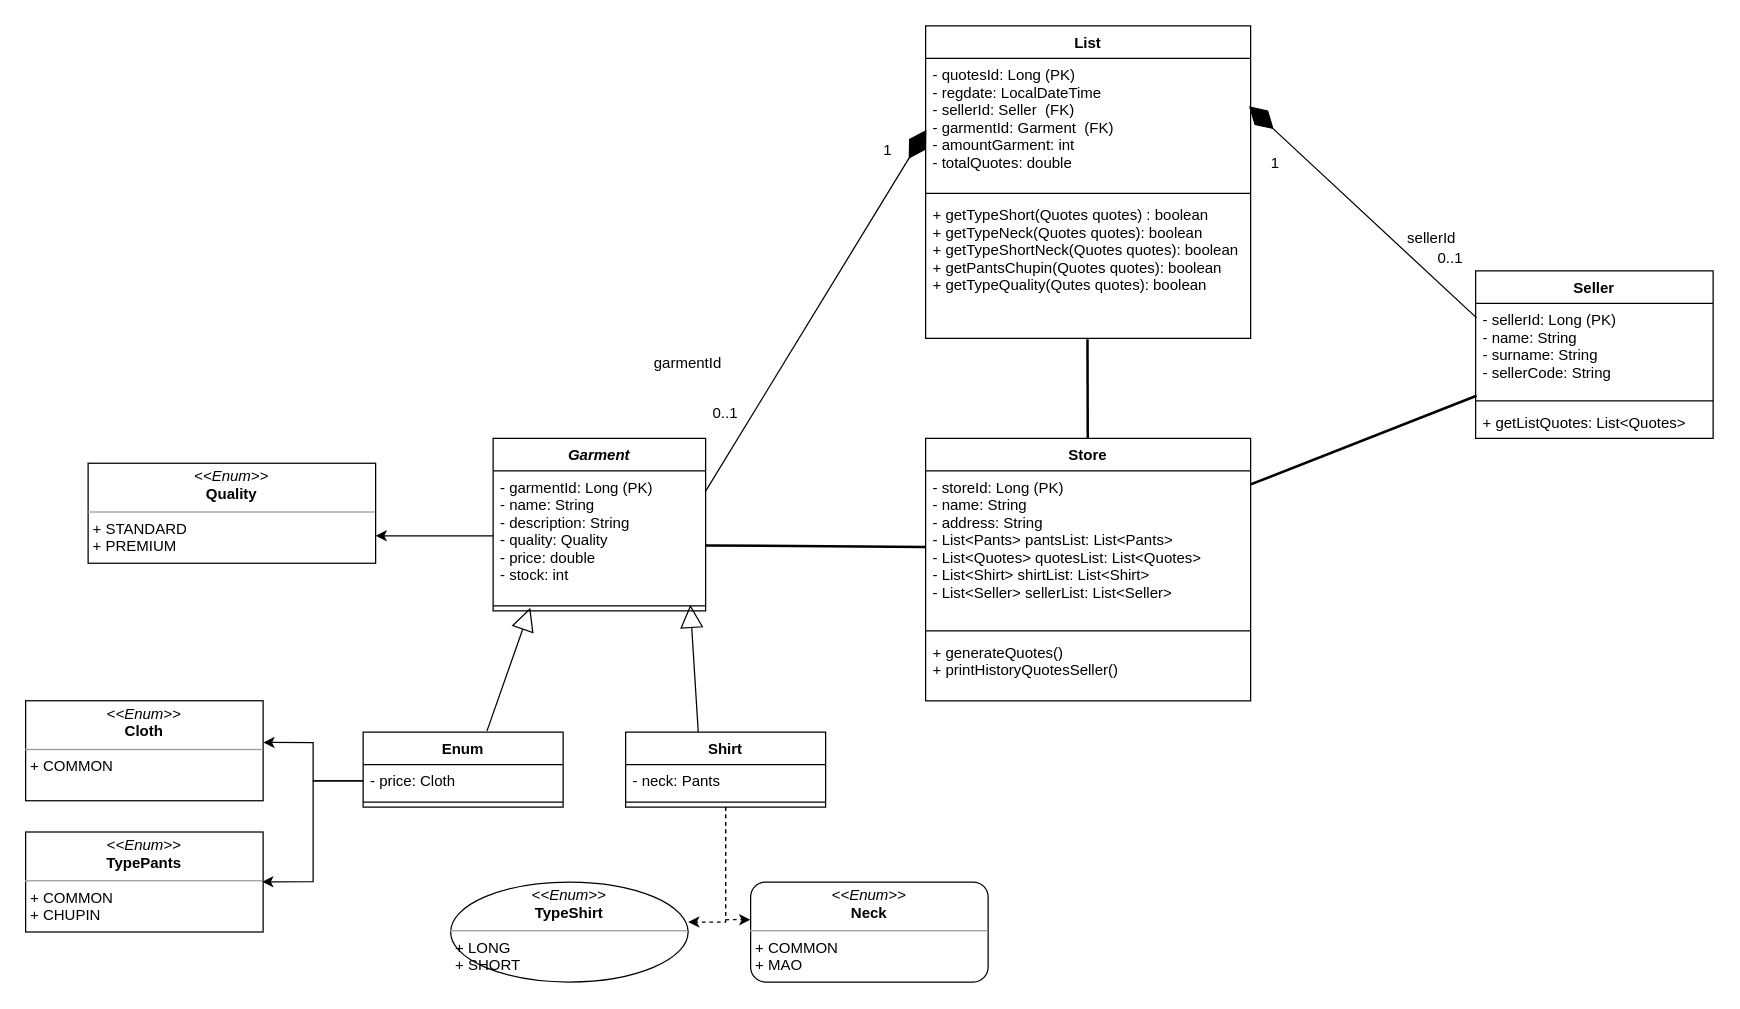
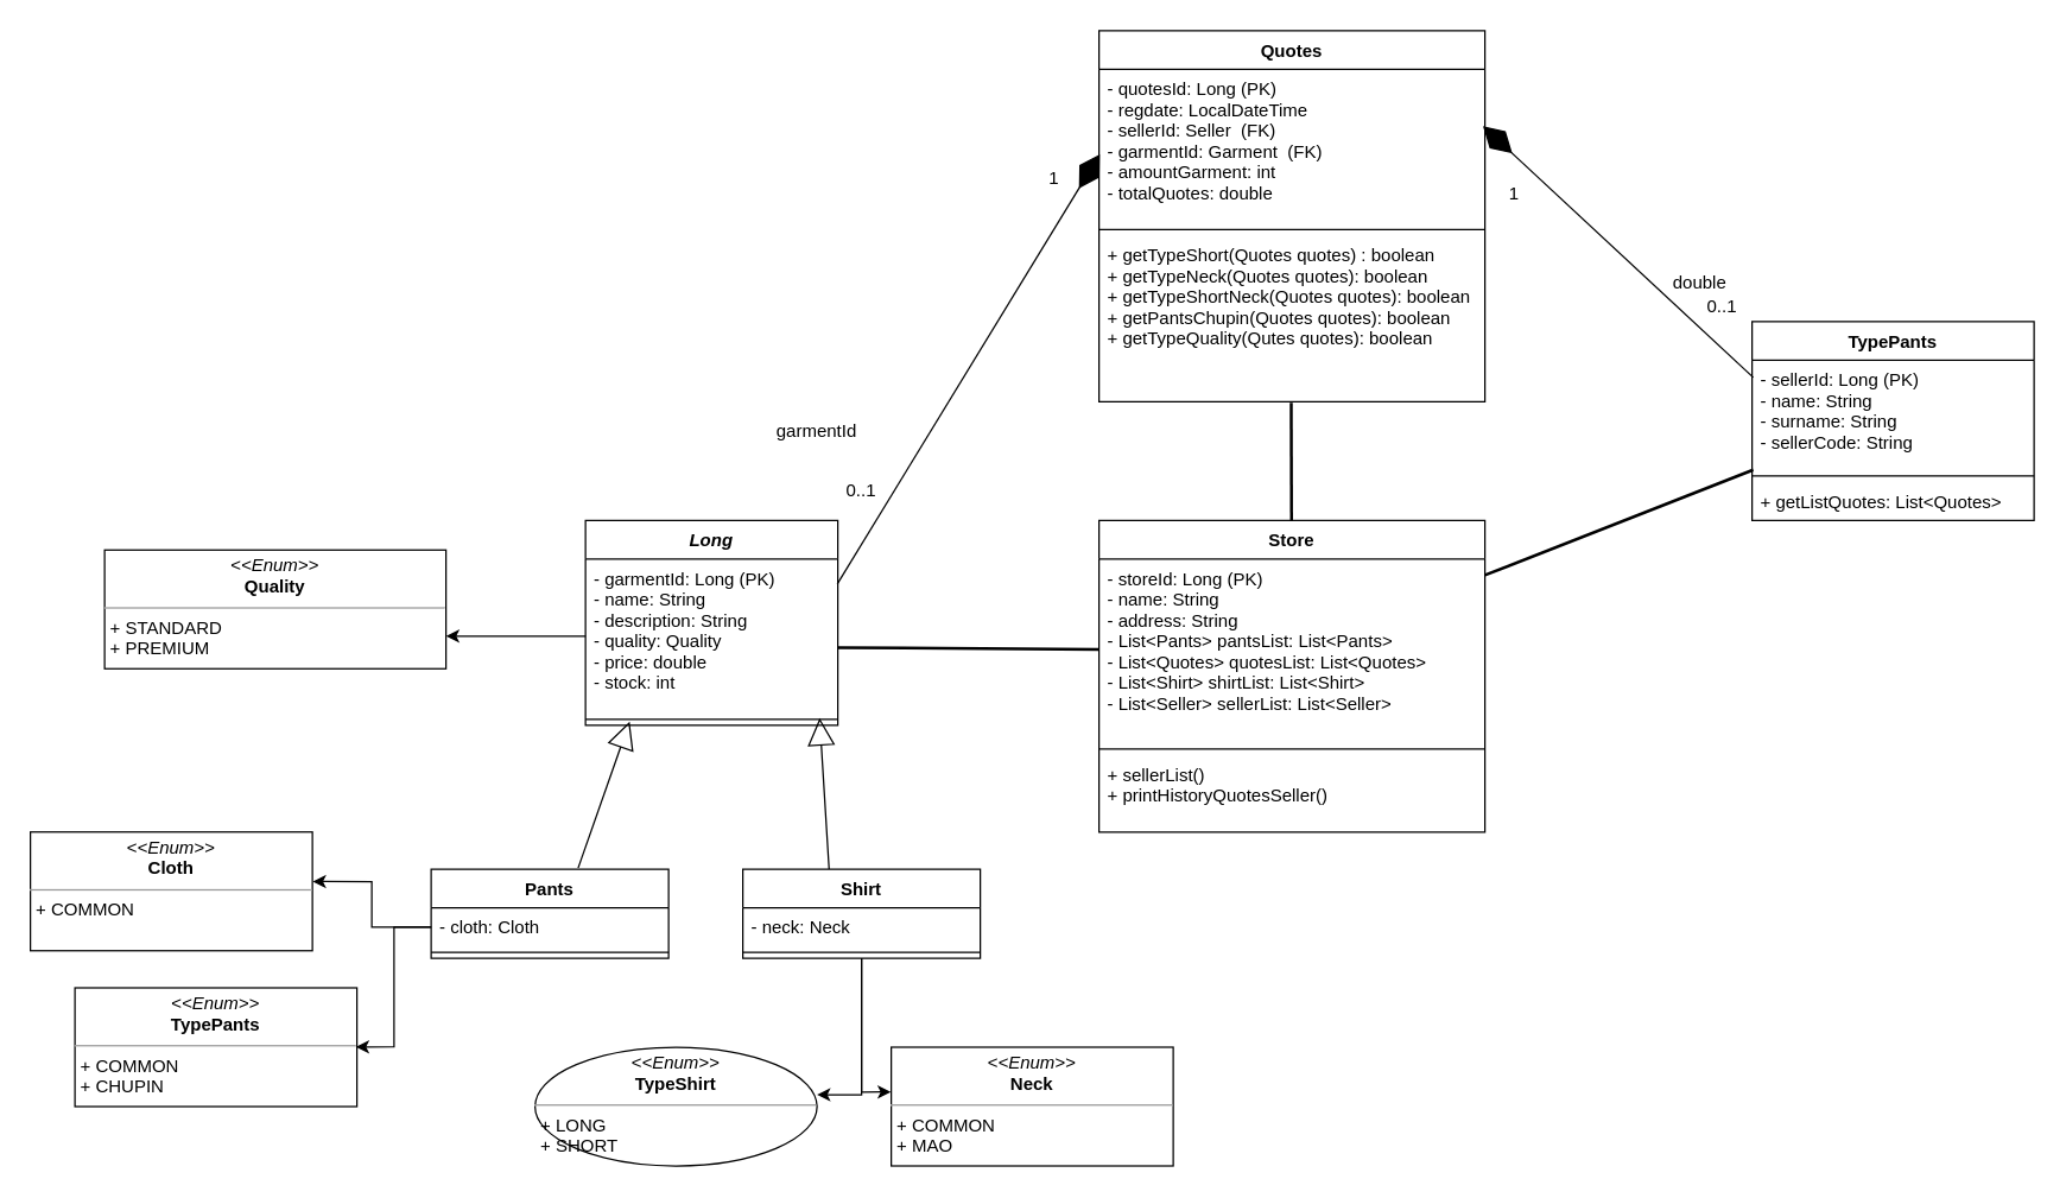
  <mxCell id="0" />
  <mxCell id="1" parent="0" />
- <mxCell id="2" value="Garment" style="swimlane;fontStyle=3;align=center;verticalAlign=top;childLayout=stackLayout;horizontal=1;startSize=26;horizontalStack=0;resizeParent=1;resizeParentMax=0;resizeLast=0;collapsible=1;marginBottom=0;" parent="1" vertex="1"><mxGeometry x="394" y="350" width="170" height="138" as="geometry" /></mxCell>
+ <mxCell id="2" value="Long" style="swimlane;fontStyle=3;align=center;verticalAlign=top;childLayout=stackLayout;horizontal=1;startSize=26;horizontalStack=0;resizeParent=1;resizeParentMax=0;resizeLast=0;collapsible=1;marginBottom=0;" parent="1" vertex="1"><mxGeometry x="394" y="350" width="170" height="138" as="geometry" /></mxCell>
  <mxCell id="3" value="- garmentId: Long (PK)&#10;- name: String&#10;- description: String&#10;- quality: Quality&#10;- price: double&#10;- stock: int" style="text;strokeColor=none;fillColor=none;align=left;verticalAlign=top;spacingLeft=4;spacingRight=4;overflow=hidden;rotatable=0;points=[[0,0.5],[1,0.5]];portConstraint=eastwest;" parent="2" vertex="1"><mxGeometry y="26" width="170" height="104" as="geometry" /></mxCell>
  <mxCell id="4" value="" style="line;strokeWidth=1;fillColor=none;align=left;verticalAlign=middle;spacingTop=-1;spacingLeft=3;spacingRight=3;rotatable=0;labelPosition=right;points=[];portConstraint=eastwest;" parent="2" vertex="1"><mxGeometry y="130" width="170" height="8" as="geometry" /></mxCell>
  <mxCell id="5" value="&lt;p style=&quot;margin: 0px ; margin-top: 4px ; text-align: center&quot;&gt;&lt;i&gt;&amp;lt;&amp;lt;Enum&amp;gt;&amp;gt;&lt;/i&gt;&lt;br&gt;&lt;b&gt;Quality&lt;/b&gt;&lt;/p&gt;&lt;hr size=&quot;1&quot;&gt;&lt;p style=&quot;margin: 0px ; margin-left: 4px&quot;&gt;+ STANDARD&lt;br&gt;+ PREMIUM&lt;/p&gt;" style="verticalAlign=top;align=left;overflow=fill;fontSize=12;fontFamily=Helvetica;html=1;" parent="1" vertex="1"><mxGeometry x="70" y="370" width="230" height="80" as="geometry" /></mxCell>
- <mxCell id="6" value="Enum" style="swimlane;fontStyle=1;align=center;verticalAlign=top;childLayout=stackLayout;horizontal=1;startSize=26;horizontalStack=0;resizeParent=1;resizeParentMax=0;resizeLast=0;collapsible=1;marginBottom=0;" parent="1" vertex="1"><mxGeometry x="290" y="585" width="160" height="60" as="geometry" /></mxCell>
- <mxCell id="7" value="- price: Cloth" style="text;strokeColor=none;fillColor=none;align=left;verticalAlign=top;spacingLeft=4;spacingRight=4;overflow=hidden;rotatable=0;points=[[0,0.5],[1,0.5]];portConstraint=eastwest;" parent="6" vertex="1"><mxGeometry y="26" width="160" height="26" as="geometry" /></mxCell>
+ <mxCell id="6" value="Pants" style="swimlane;fontStyle=1;align=center;verticalAlign=top;childLayout=stackLayout;horizontal=1;startSize=26;horizontalStack=0;resizeParent=1;resizeParentMax=0;resizeLast=0;collapsible=1;marginBottom=0;" parent="1" vertex="1"><mxGeometry x="290" y="585" width="160" height="60" as="geometry" /></mxCell>
+ <mxCell id="7" value="- cloth: Cloth" style="text;strokeColor=none;fillColor=none;align=left;verticalAlign=top;spacingLeft=4;spacingRight=4;overflow=hidden;rotatable=0;points=[[0,0.5],[1,0.5]];portConstraint=eastwest;" parent="6" vertex="1"><mxGeometry y="26" width="160" height="26" as="geometry" /></mxCell>
  <mxCell id="8" value="" style="line;strokeWidth=1;fillColor=none;align=left;verticalAlign=middle;spacingTop=-1;spacingLeft=3;spacingRight=3;rotatable=0;labelPosition=right;points=[];portConstraint=eastwest;" parent="6" vertex="1"><mxGeometry y="52" width="160" height="8" as="geometry" /></mxCell>
- <mxCell id="9" style="edgeStyle=orthogonalEdgeStyle;rounded=0;orthogonalLoop=1;jettySize=auto;html=1;entryX=-0.001;entryY=0.377;entryDx=0;entryDy=0;entryPerimeter=0;dashed=1;" parent="1" source="11" target="16" edge="1"><mxGeometry relative="1" as="geometry" /></mxCell>
- <mxCell id="10" style="edgeStyle=orthogonalEdgeStyle;rounded=0;orthogonalLoop=1;jettySize=auto;html=1;entryX=1;entryY=0.4;entryDx=0;entryDy=0;entryPerimeter=0;dashed=1;" edge="1" parent="1" source="11" target="25"><mxGeometry relative="1" as="geometry" /></mxCell>
+ <mxCell id="9" style="edgeStyle=orthogonalEdgeStyle;rounded=0;orthogonalLoop=1;jettySize=auto;html=1;entryX=-0.001;entryY=0.377;entryDx=0;entryDy=0;entryPerimeter=0;" parent="1" source="11" target="16" edge="1"><mxGeometry relative="1" as="geometry" /></mxCell>
+ <mxCell id="10" style="edgeStyle=orthogonalEdgeStyle;rounded=0;orthogonalLoop=1;jettySize=auto;html=1;entryX=1;entryY=0.4;entryDx=0;entryDy=0;entryPerimeter=0;" edge="1" parent="1" source="11" target="25"><mxGeometry relative="1" as="geometry" /></mxCell>
  <mxCell id="11" value="Shirt" style="swimlane;fontStyle=1;align=center;verticalAlign=top;childLayout=stackLayout;horizontal=1;startSize=26;horizontalStack=0;resizeParent=1;resizeParentMax=0;resizeLast=0;collapsible=1;marginBottom=0;" parent="1" vertex="1"><mxGeometry x="500" y="585" width="160" height="60" as="geometry" /></mxCell>
- <mxCell id="12" value="- neck: Pants" style="text;strokeColor=none;fillColor=none;align=left;verticalAlign=top;spacingLeft=4;spacingRight=4;overflow=hidden;rotatable=0;points=[[0,0.5],[1,0.5]];portConstraint=eastwest;" parent="11" vertex="1"><mxGeometry y="26" width="160" height="26" as="geometry" /></mxCell>
+ <mxCell id="12" value="- neck: Neck" style="text;strokeColor=none;fillColor=none;align=left;verticalAlign=top;spacingLeft=4;spacingRight=4;overflow=hidden;rotatable=0;points=[[0,0.5],[1,0.5]];portConstraint=eastwest;" parent="11" vertex="1"><mxGeometry y="26" width="160" height="26" as="geometry" /></mxCell>
  <mxCell id="13" value="" style="line;strokeWidth=1;fillColor=none;align=left;verticalAlign=middle;spacingTop=-1;spacingLeft=3;spacingRight=3;rotatable=0;labelPosition=right;points=[];portConstraint=eastwest;" parent="11" vertex="1"><mxGeometry y="52" width="160" height="8" as="geometry" /></mxCell>
  <mxCell id="14" value="" style="endArrow=block;endSize=16;endFill=0;html=1;exitX=0.619;exitY=-0.012;exitDx=0;exitDy=0;exitPerimeter=0;entryX=0.175;entryY=0.696;entryDx=0;entryDy=0;entryPerimeter=0;" parent="1" source="6" edge="1" target="4"><mxGeometry x="0.066" y="-13" width="160" relative="1" as="geometry"><mxPoint x="334" y="780" as="sourcePoint" /><mxPoint x="400" y="490" as="targetPoint" /><mxPoint x="1" as="offset" /></mxGeometry></mxCell>
  <mxCell id="15" value="" style="endArrow=block;endSize=16;endFill=0;html=1;exitX=0.363;exitY=0;exitDx=0;exitDy=0;exitPerimeter=0;entryX=0.928;entryY=0.411;entryDx=0;entryDy=0;entryPerimeter=0;" parent="1" source="11" edge="1" target="4"><mxGeometry width="160" relative="1" as="geometry"><mxPoint x="420" y="590" as="sourcePoint" /><mxPoint x="500" y="490" as="targetPoint" /></mxGeometry></mxCell>
- <mxCell id="16" value="&lt;p style=&quot;margin: 0px ; margin-top: 4px ; text-align: center&quot;&gt;&lt;i&gt;&amp;lt;&amp;lt;Enum&amp;gt;&amp;gt;&lt;/i&gt;&lt;br&gt;&lt;b&gt;Neck&lt;/b&gt;&lt;/p&gt;&lt;hr size=&quot;1&quot;&gt;&lt;p style=&quot;margin: 0px ; margin-left: 4px&quot;&gt;+ COMMON&lt;br&gt;+ MAO&lt;/p&gt;" style="verticalAlign=top;align=left;overflow=fill;fontSize=12;fontFamily=Helvetica;html=1;rounded=1;" parent="1" vertex="1"><mxGeometry x="600" y="705" width="190" height="80" as="geometry" /></mxCell>
+ <mxCell id="16" value="&lt;p style=&quot;margin: 0px ; margin-top: 4px ; text-align: center&quot;&gt;&lt;i&gt;&amp;lt;&amp;lt;Enum&amp;gt;&amp;gt;&lt;/i&gt;&lt;br&gt;&lt;b&gt;Neck&lt;/b&gt;&lt;/p&gt;&lt;hr size=&quot;1&quot;&gt;&lt;p style=&quot;margin: 0px ; margin-left: 4px&quot;&gt;+ COMMON&lt;br&gt;+ MAO&lt;/p&gt;" style="verticalAlign=top;align=left;overflow=fill;fontSize=12;fontFamily=Helvetica;html=1;" parent="1" vertex="1"><mxGeometry x="600" y="705" width="190" height="80" as="geometry" /></mxCell>
  <mxCell id="17" value="&lt;p style=&quot;margin: 0px ; margin-top: 4px ; text-align: center&quot;&gt;&lt;i&gt;&amp;lt;&amp;lt;Enum&amp;gt;&amp;gt;&lt;/i&gt;&lt;br&gt;&lt;b&gt;Cloth&lt;/b&gt;&lt;/p&gt;&lt;hr size=&quot;1&quot;&gt;&lt;p style=&quot;margin: 0px ; margin-left: 4px&quot;&gt;+ COMMON&lt;br&gt;&lt;/p&gt;" style="verticalAlign=top;align=left;overflow=fill;fontSize=12;fontFamily=Helvetica;html=1;" parent="1" vertex="1"><mxGeometry x="20" y="560" width="190" height="80" as="geometry" /></mxCell>
  <mxCell id="18" style="edgeStyle=orthogonalEdgeStyle;rounded=0;orthogonalLoop=1;jettySize=auto;html=1;entryX=1.001;entryY=0.417;entryDx=0;entryDy=0;entryPerimeter=0;" parent="1" source="7" target="17" edge="1"><mxGeometry relative="1" as="geometry" /></mxCell>
- <mxCell id="19" value="Seller" style="swimlane;fontStyle=1;align=center;verticalAlign=top;childLayout=stackLayout;horizontal=1;startSize=26;horizontalStack=0;resizeParent=1;resizeParentMax=0;resizeLast=0;collapsible=1;marginBottom=0;" parent="1" vertex="1"><mxGeometry x="1180" y="216" width="190" height="134" as="geometry" /></mxCell>
+ <mxCell id="19" value="TypePants" style="swimlane;fontStyle=1;align=center;verticalAlign=top;childLayout=stackLayout;horizontal=1;startSize=26;horizontalStack=0;resizeParent=1;resizeParentMax=0;resizeLast=0;collapsible=1;marginBottom=0;" parent="1" vertex="1"><mxGeometry x="1180" y="216" width="190" height="134" as="geometry" /></mxCell>
  <mxCell id="20" value="- sellerId: Long (PK)&#10;- name: String&#10;- surname: String&#10;- sellerCode: String" style="text;strokeColor=none;fillColor=none;align=left;verticalAlign=top;spacingLeft=4;spacingRight=4;overflow=hidden;rotatable=0;points=[[0,0.5],[1,0.5]];portConstraint=eastwest;" parent="19" vertex="1"><mxGeometry y="26" width="190" height="74" as="geometry" /></mxCell>
  <mxCell id="21" value="" style="line;strokeWidth=1;fillColor=none;align=left;verticalAlign=middle;spacingTop=-1;spacingLeft=3;spacingRight=3;rotatable=0;labelPosition=right;points=[];portConstraint=eastwest;" parent="19" vertex="1"><mxGeometry y="100" width="190" height="8" as="geometry" /></mxCell>
  <mxCell id="22" value="+ getListQuotes: List&lt;Quotes&gt;" style="text;strokeColor=none;fillColor=none;align=left;verticalAlign=top;spacingLeft=4;spacingRight=4;overflow=hidden;rotatable=0;points=[[0,0.5],[1,0.5]];portConstraint=eastwest;" parent="19" vertex="1"><mxGeometry y="108" width="190" height="26" as="geometry" /></mxCell>
- <mxCell id="23" value="&lt;p style=&quot;margin: 0px ; margin-top: 4px ; text-align: center&quot;&gt;&lt;i&gt;&amp;lt;&amp;lt;Enum&amp;gt;&amp;gt;&lt;/i&gt;&lt;br&gt;&lt;b&gt;TypePants&lt;/b&gt;&lt;/p&gt;&lt;hr size=&quot;1&quot;&gt;&lt;p style=&quot;margin: 0px ; margin-left: 4px&quot;&gt;+ COMMON&lt;br&gt;&lt;/p&gt;&lt;p style=&quot;margin: 0px ; margin-left: 4px&quot;&gt;+ CHUPIN&lt;/p&gt;" style="verticalAlign=top;align=left;overflow=fill;fontSize=12;fontFamily=Helvetica;html=1;" parent="1" vertex="1"><mxGeometry x="20" y="665" width="190" height="80" as="geometry" /></mxCell>
+ <mxCell id="23" value="&lt;p style=&quot;margin: 0px ; margin-top: 4px ; text-align: center&quot;&gt;&lt;i&gt;&amp;lt;&amp;lt;Enum&amp;gt;&amp;gt;&lt;/i&gt;&lt;br&gt;&lt;b&gt;TypePants&lt;/b&gt;&lt;/p&gt;&lt;hr size=&quot;1&quot;&gt;&lt;p style=&quot;margin: 0px ; margin-left: 4px&quot;&gt;+ COMMON&lt;br&gt;&lt;/p&gt;&lt;p style=&quot;margin: 0px ; margin-left: 4px&quot;&gt;+ CHUPIN&lt;/p&gt;" style="verticalAlign=top;align=left;overflow=fill;fontSize=12;fontFamily=Helvetica;html=1;" parent="1" vertex="1"><mxGeometry x="50" y="665" width="190" height="80" as="geometry" /></mxCell>
  <mxCell id="24" style="edgeStyle=orthogonalEdgeStyle;rounded=0;orthogonalLoop=1;jettySize=auto;html=1;entryX=0.996;entryY=0.498;entryDx=0;entryDy=0;entryPerimeter=0;" parent="1" source="7" target="23" edge="1"><mxGeometry relative="1" as="geometry" /></mxCell>
  <mxCell id="25" value="&lt;p style=&quot;margin: 0px ; margin-top: 4px ; text-align: center&quot;&gt;&lt;i&gt;&amp;lt;&amp;lt;Enum&amp;gt;&amp;gt;&lt;/i&gt;&lt;br&gt;&lt;b&gt;TypeShirt&lt;/b&gt;&lt;/p&gt;&lt;hr size=&quot;1&quot;&gt;&lt;p style=&quot;margin: 0px ; margin-left: 4px&quot;&gt;+ LONG&lt;br&gt;+ SHORT&lt;/p&gt;" style="ellipse;verticalAlign=top;align=left;overflow=fill;fontSize=12;fontFamily=Helvetica;html=1;" parent="1" vertex="1"><mxGeometry x="360" y="705" width="190" height="80" as="geometry" /></mxCell>
  <mxCell id="26" style="edgeStyle=orthogonalEdgeStyle;rounded=0;orthogonalLoop=1;jettySize=auto;html=1;entryX=1;entryY=0.725;entryDx=0;entryDy=0;entryPerimeter=0;" edge="1" parent="1" source="3" target="5"><mxGeometry relative="1" as="geometry" /></mxCell>
  <mxCell id="27" value="" style="endArrow=diamondThin;endFill=1;endSize=24;html=1;exitX=0.998;exitY=0.163;exitDx=0;exitDy=0;exitPerimeter=0;entryX=0.002;entryY=0.551;entryDx=0;entryDy=0;entryPerimeter=0;" edge="1" parent="1" source="3" target="36"><mxGeometry width="160" relative="1" as="geometry"><mxPoint x="800" y="130" as="sourcePoint" /><mxPoint x="720.22" y="154.76" as="targetPoint" /></mxGeometry></mxCell>
  <mxCell id="28" value="" style="endArrow=diamondThin;endFill=1;endSize=24;html=1;exitX=0.004;exitY=0.158;exitDx=0;exitDy=0;exitPerimeter=0;entryX=0.995;entryY=0.369;entryDx=0;entryDy=0;entryPerimeter=0;" edge="1" parent="1" source="20" target="36"><mxGeometry width="160" relative="1" as="geometry"><mxPoint x="870" y="130" as="sourcePoint" /><mxPoint x="939.78" y="133.232" as="targetPoint" /></mxGeometry></mxCell>
  <mxCell id="29" value="0..1" style="text;html=1;strokeColor=none;fillColor=none;align=center;verticalAlign=middle;whiteSpace=wrap;rounded=0;" vertex="1" parent="1"><mxGeometry x="560" y="320" width="40" height="20" as="geometry" /></mxCell>
  <mxCell id="30" value="1" style="text;html=1;strokeColor=none;fillColor=none;align=center;verticalAlign=middle;whiteSpace=wrap;rounded=0;" vertex="1" parent="1"><mxGeometry x="690" y="110" width="40" height="20" as="geometry" /></mxCell>
  <mxCell id="31" value="garmentId" style="text;html=1;strokeColor=none;fillColor=none;align=center;verticalAlign=middle;whiteSpace=wrap;rounded=0;" vertex="1" parent="1"><mxGeometry x="520" y="280" width="60" height="20" as="geometry" /></mxCell>
  <mxCell id="32" value="0..1" style="text;html=1;strokeColor=none;fillColor=none;align=center;verticalAlign=middle;whiteSpace=wrap;rounded=0;" vertex="1" parent="1"><mxGeometry x="1140" y="196" width="40" height="20" as="geometry" /></mxCell>
  <mxCell id="33" value="1" style="text;html=1;strokeColor=none;fillColor=none;align=center;verticalAlign=middle;whiteSpace=wrap;rounded=0;" vertex="1" parent="1"><mxGeometry x="1000" y="120" width="40" height="20" as="geometry" /></mxCell>
- <mxCell id="34" value="sellerId" style="text;html=1;strokeColor=none;fillColor=none;align=center;verticalAlign=middle;whiteSpace=wrap;rounded=0;" vertex="1" parent="1"><mxGeometry x="1120" y="180" width="50" height="20" as="geometry" /></mxCell>
- <mxCell id="35" value="List" style="swimlane;fontStyle=1;align=center;verticalAlign=top;childLayout=stackLayout;horizontal=1;startSize=26;horizontalStack=0;resizeParent=1;resizeParentMax=0;resizeLast=0;collapsible=1;marginBottom=0;" vertex="1" parent="1"><mxGeometry x="740" y="20" width="260" height="250" as="geometry" /></mxCell>
+ <mxCell id="34" value="double" style="text;html=1;strokeColor=none;fillColor=none;align=center;verticalAlign=middle;whiteSpace=wrap;rounded=0;" vertex="1" parent="1"><mxGeometry x="1120" y="180" width="50" height="20" as="geometry" /></mxCell>
+ <mxCell id="35" value="Quotes" style="swimlane;fontStyle=1;align=center;verticalAlign=top;childLayout=stackLayout;horizontal=1;startSize=26;horizontalStack=0;resizeParent=1;resizeParentMax=0;resizeLast=0;collapsible=1;marginBottom=0;" vertex="1" parent="1"><mxGeometry x="740" y="20" width="260" height="250" as="geometry" /></mxCell>
  <mxCell id="36" value="- quotesId: Long (PK)&#10;- regdate: LocalDateTime&#10;- sellerId: Seller  (FK)&#10;- garmentId: Garment  (FK)&#10;- amountGarment: int&#10;- totalQuotes: double" style="text;strokeColor=none;fillColor=none;align=left;verticalAlign=top;spacingLeft=4;spacingRight=4;overflow=hidden;rotatable=0;points=[[0,0.5],[1,0.5]];portConstraint=eastwest;" vertex="1" parent="35"><mxGeometry y="26" width="260" height="104" as="geometry" /></mxCell>
  <mxCell id="37" value="" style="line;strokeWidth=1;fillColor=none;align=left;verticalAlign=middle;spacingTop=-1;spacingLeft=3;spacingRight=3;rotatable=0;labelPosition=right;points=[];portConstraint=eastwest;" vertex="1" parent="35"><mxGeometry y="130" width="260" height="8" as="geometry" /></mxCell>
  <mxCell id="38" value="+ getTypeShort(Quotes quotes) : boolean&#10;+ getTypeNeck(Quotes quotes): boolean&#10;+ getTypeShortNeck(Quotes quotes): boolean&#10;+ getPantsChupin(Quotes quotes): boolean&#10;+ getTypeQuality(Qutes quotes): boolean" style="text;strokeColor=none;fillColor=none;align=left;verticalAlign=top;spacingLeft=4;spacingRight=4;overflow=hidden;rotatable=0;points=[[0,0.5],[1,0.5]];portConstraint=eastwest;" vertex="1" parent="35"><mxGeometry y="138" width="260" height="112" as="geometry" /></mxCell>
  <mxCell id="39" style="rounded=0;orthogonalLoop=1;jettySize=auto;html=1;entryX=0.498;entryY=1.007;entryDx=0;entryDy=0;entryPerimeter=0;strokeWidth=2;endArrow=none;endFill=0;" edge="1" parent="1" source="40" target="38"><mxGeometry relative="1" as="geometry" /></mxCell>
  <mxCell id="40" value="Store" style="swimlane;fontStyle=1;align=center;verticalAlign=top;childLayout=stackLayout;horizontal=1;startSize=26;horizontalStack=0;resizeParent=1;resizeParentMax=0;resizeLast=0;collapsible=1;marginBottom=0;" vertex="1" parent="1"><mxGeometry x="740" y="350" width="260" height="210" as="geometry" /></mxCell>
  <mxCell id="41" value="- storeId: Long (PK)&#10;- name: String&#10;- address: String&#10;- List&lt;Pants&gt; pantsList: List&lt;Pants&gt;&#10;- List&lt;Quotes&gt; quotesList: List&lt;Quotes&gt;&#10;- List&lt;Shirt&gt; shirtList: List&lt;Shirt&gt;&#10;- List&lt;Seller&gt; sellerList: List&lt;Seller&gt;" style="text;strokeColor=none;fillColor=none;align=left;verticalAlign=top;spacingLeft=4;spacingRight=4;overflow=hidden;rotatable=0;points=[[0,0.5],[1,0.5]];portConstraint=eastwest;" vertex="1" parent="40"><mxGeometry y="26" width="260" height="124" as="geometry" /></mxCell>
  <mxCell id="42" value="" style="line;strokeWidth=1;fillColor=none;align=left;verticalAlign=middle;spacingTop=-1;spacingLeft=3;spacingRight=3;rotatable=0;labelPosition=right;points=[];portConstraint=eastwest;" vertex="1" parent="40"><mxGeometry y="150" width="260" height="8" as="geometry" /></mxCell>
- <mxCell id="43" value="+ generateQuotes()&#10;+ printHistoryQuotesSeller()" style="text;strokeColor=none;fillColor=none;align=left;verticalAlign=top;spacingLeft=4;spacingRight=4;overflow=hidden;rotatable=0;points=[[0,0.5],[1,0.5]];portConstraint=eastwest;" vertex="1" parent="40"><mxGeometry y="158" width="260" height="52" as="geometry" /></mxCell>
+ <mxCell id="43" value="+ sellerList()&#10;+ printHistoryQuotesSeller()" style="text;strokeColor=none;fillColor=none;align=left;verticalAlign=top;spacingLeft=4;spacingRight=4;overflow=hidden;rotatable=0;points=[[0,0.5],[1,0.5]];portConstraint=eastwest;" vertex="1" parent="40"><mxGeometry y="158" width="260" height="52" as="geometry" /></mxCell>
  <mxCell id="44" style="edgeStyle=none;rounded=0;orthogonalLoop=1;jettySize=auto;html=1;entryX=1.001;entryY=0.574;entryDx=0;entryDy=0;entryPerimeter=0;endArrow=none;endFill=0;strokeColor=#000000;strokeWidth=2;" edge="1" parent="1" source="41" target="3"><mxGeometry relative="1" as="geometry" /></mxCell>
  <mxCell id="45" style="edgeStyle=none;rounded=0;orthogonalLoop=1;jettySize=auto;html=1;endArrow=none;endFill=0;strokeColor=#000000;strokeWidth=2;" edge="1" parent="1" source="41" target="20"><mxGeometry relative="1" as="geometry" /></mxCell>
